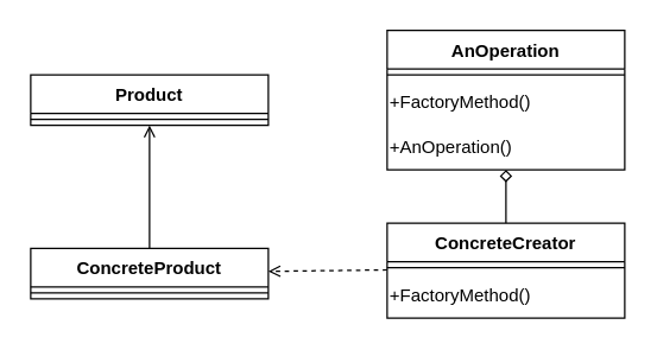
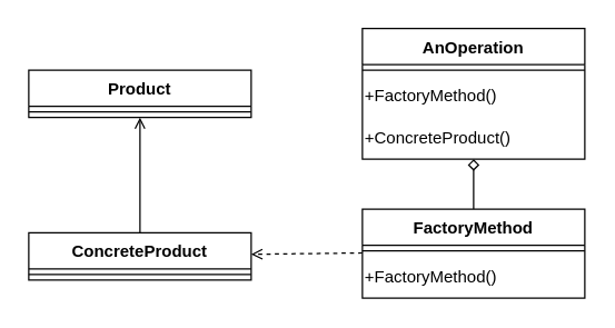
  <mxCell id="0" />
  <mxCell id="1" parent="0" />
  <mxCell id="2" value="Product" style="swimlane;fontStyle=1;align=center;verticalAlign=top;childLayout=stackLayout;horizontal=1;startSize=26;horizontalStack=0;resizeParent=1;resizeParentMax=0;resizeLast=0;collapsible=1;marginBottom=0;whiteSpace=wrap;html=1;" parent="1" vertex="1"><mxGeometry x="20" y="50" width="160" height="34" as="geometry" /></mxCell>
  <mxCell id="3" value="" style="line;strokeWidth=1;fillColor=none;align=left;verticalAlign=middle;spacingTop=-1;spacingLeft=3;spacingRight=3;rotatable=0;labelPosition=right;points=[];portConstraint=eastwest;strokeColor=inherit;" parent="2" vertex="1"><mxGeometry y="26" width="160" height="8" as="geometry" /></mxCell>
  <mxCell id="4" style="edgeStyle=orthogonalEdgeStyle;rounded=0;orthogonalLoop=1;jettySize=auto;html=1;exitX=0.5;exitY=0;exitDx=0;exitDy=0;entryX=0.5;entryY=1;entryDx=0;entryDy=0;endArrow=open;endFill=0;" edge="1" parent="1" source="5" target="2"><mxGeometry relative="1" as="geometry" /></mxCell>
  <mxCell id="5" value="ConcreteProduct" style="swimlane;fontStyle=1;align=center;verticalAlign=top;childLayout=stackLayout;horizontal=1;startSize=26;horizontalStack=0;resizeParent=1;resizeParentMax=0;resizeLast=0;collapsible=1;marginBottom=0;whiteSpace=wrap;html=1;" parent="1" vertex="1"><mxGeometry x="20" y="167" width="160" height="34" as="geometry" /></mxCell>
  <mxCell id="6" value="" style="line;strokeWidth=1;fillColor=none;align=left;verticalAlign=middle;spacingTop=-1;spacingLeft=3;spacingRight=3;rotatable=0;labelPosition=right;points=[];portConstraint=eastwest;strokeColor=inherit;" parent="5" vertex="1"><mxGeometry y="26" width="160" height="8" as="geometry" /></mxCell>
  <mxCell id="7" value="AnOperation" style="swimlane;fontStyle=1;align=center;verticalAlign=top;childLayout=stackLayout;horizontal=1;startSize=26;horizontalStack=0;resizeParent=1;resizeParentMax=0;resizeLast=0;collapsible=1;marginBottom=0;whiteSpace=wrap;html=1;" parent="1" vertex="1"><mxGeometry x="260" y="20" width="160" height="94" as="geometry" /></mxCell>
  <mxCell id="8" value="" style="line;strokeWidth=1;fillColor=none;align=left;verticalAlign=middle;spacingTop=-1;spacingLeft=3;spacingRight=3;rotatable=0;labelPosition=right;points=[];portConstraint=eastwest;strokeColor=inherit;" parent="7" vertex="1"><mxGeometry y="26" width="160" height="8" as="geometry" /></mxCell>
  <mxCell id="9" value="+FactoryMethod()" style="text;html=1;strokeColor=none;fillColor=none;align=left;verticalAlign=middle;whiteSpace=wrap;rounded=0;" vertex="1" parent="7"><mxGeometry y="34" width="160" height="30" as="geometry" /></mxCell>
- <mxCell id="10" value="+AnOperation()" style="text;html=1;strokeColor=none;fillColor=none;align=left;verticalAlign=middle;whiteSpace=wrap;rounded=0;" vertex="1" parent="7"><mxGeometry y="64" width="160" height="30" as="geometry" /></mxCell>
+ <mxCell id="10" value="+ConcreteProduct()" style="text;html=1;strokeColor=none;fillColor=none;align=left;verticalAlign=middle;whiteSpace=wrap;rounded=0;" vertex="1" parent="7"><mxGeometry y="64" width="160" height="30" as="geometry" /></mxCell>
  <mxCell id="11" style="rounded=0;orthogonalLoop=1;jettySize=auto;html=1;exitX=0.5;exitY=0;exitDx=0;exitDy=0;entryX=0.5;entryY=1;entryDx=0;entryDy=0;endArrow=diamond;endFill=0;" edge="1" parent="1" source="13" target="10"><mxGeometry relative="1" as="geometry" /></mxCell>
  <mxCell id="12" style="edgeStyle=none;rounded=0;orthogonalLoop=1;jettySize=auto;html=1;entryX=1;entryY=0.5;entryDx=0;entryDy=0;endArrow=open;endFill=0;dashed=1;" edge="1" parent="1"><mxGeometry relative="1" as="geometry"><mxPoint x="260" y="181.5" as="sourcePoint" /><mxPoint x="180" y="182.5" as="targetPoint" /></mxGeometry></mxCell>
- <mxCell id="13" value="ConcreteCreator" style="swimlane;fontStyle=1;align=center;verticalAlign=top;childLayout=stackLayout;horizontal=1;startSize=26;horizontalStack=0;resizeParent=1;resizeParentMax=0;resizeLast=0;collapsible=1;marginBottom=0;whiteSpace=wrap;html=1;" vertex="1" parent="1"><mxGeometry x="260" y="150" width="160" height="64" as="geometry" /></mxCell>
+ <mxCell id="13" value="FactoryMethod" style="swimlane;fontStyle=1;align=center;verticalAlign=top;childLayout=stackLayout;horizontal=1;startSize=26;horizontalStack=0;resizeParent=1;resizeParentMax=0;resizeLast=0;collapsible=1;marginBottom=0;whiteSpace=wrap;html=1;" vertex="1" parent="1"><mxGeometry x="260" y="150" width="160" height="64" as="geometry" /></mxCell>
  <mxCell id="14" value="" style="line;strokeWidth=1;fillColor=none;align=left;verticalAlign=middle;spacingTop=-1;spacingLeft=3;spacingRight=3;rotatable=0;labelPosition=right;points=[];portConstraint=eastwest;strokeColor=inherit;" vertex="1" parent="13"><mxGeometry y="26" width="160" height="8" as="geometry" /></mxCell>
  <mxCell id="15" value="+FactoryMethod()" style="text;html=1;strokeColor=none;fillColor=none;align=left;verticalAlign=middle;whiteSpace=wrap;rounded=0;" vertex="1" parent="13"><mxGeometry y="34" width="160" height="30" as="geometry" /></mxCell>
